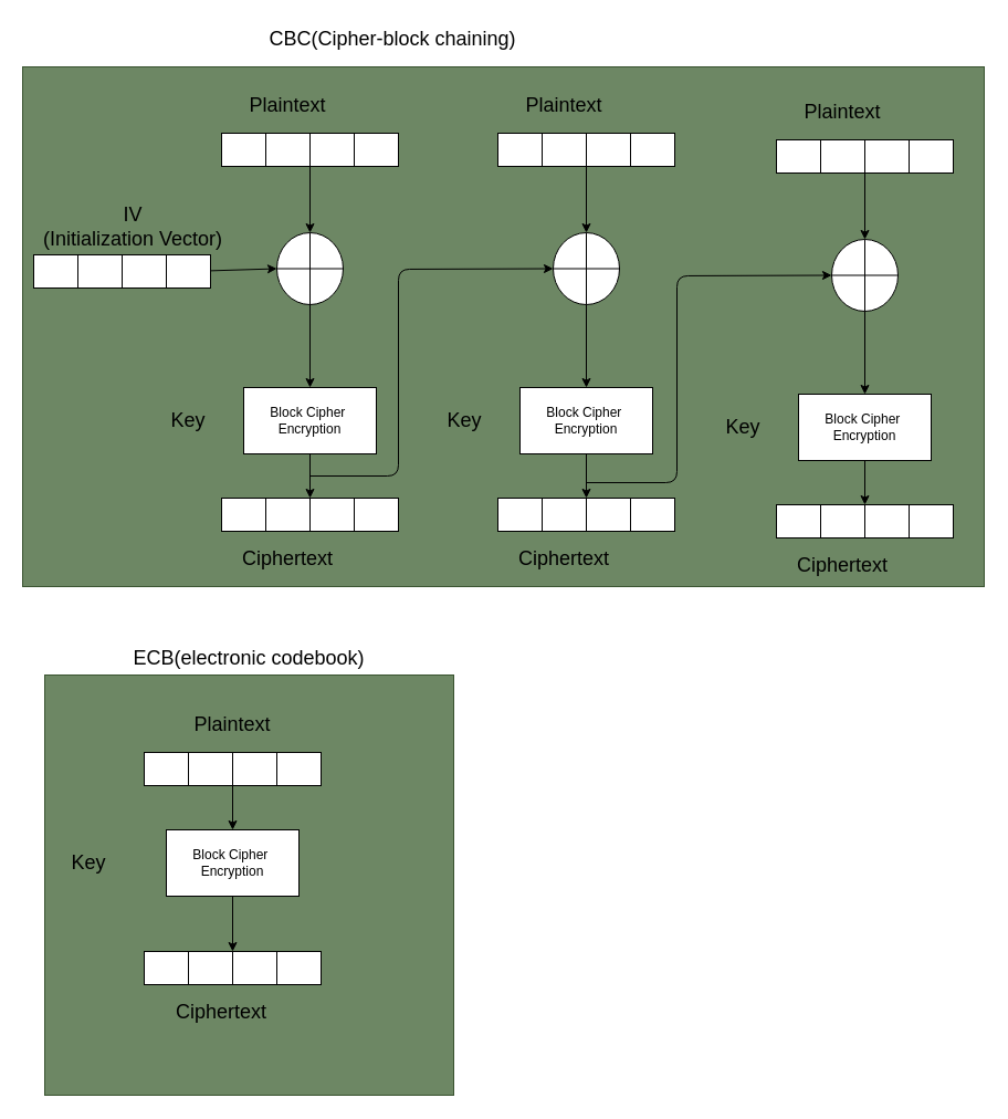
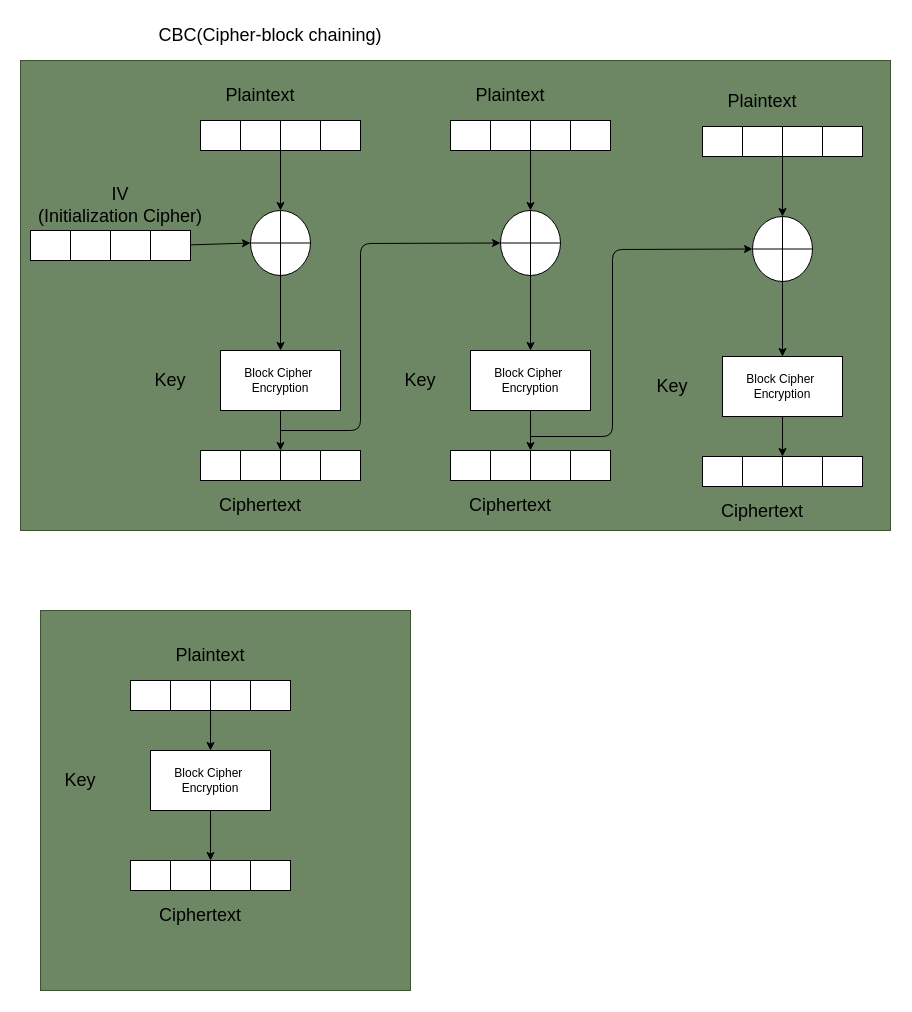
  <mxCell id="0" />
  <mxCell id="1" parent="0" />
  <mxCell id="2" value="" style="group" vertex="1" connectable="0" parent="1"><mxGeometry x="20" y="60" width="870" height="470" as="geometry" /></mxCell>
  <mxCell id="3" value="" style="rounded=0;whiteSpace=wrap;html=1;fontSize=18;fillColor=#6d8764;fontColor=#ffffff;strokeColor=#3A5431;" vertex="1" parent="2"><mxGeometry width="870" height="470" as="geometry" /></mxCell>
  <mxCell id="4" value="" style="group" vertex="1" connectable="0" parent="2"><mxGeometry x="370" y="20" width="490" height="450" as="geometry" /></mxCell>
  <mxCell id="5" value="" style="group" vertex="1" connectable="0" parent="4"><mxGeometry x="60" y="40" width="160" height="30" as="geometry" /></mxCell>
  <mxCell id="6" value="" style="rounded=0;whiteSpace=wrap;html=1;" vertex="1" parent="5"><mxGeometry width="40" height="30" as="geometry" /></mxCell>
  <mxCell id="7" value="" style="group" vertex="1" connectable="0" parent="5"><mxGeometry x="40" width="120" height="30" as="geometry" /></mxCell>
  <mxCell id="8" value="" style="rounded=0;whiteSpace=wrap;html=1;" vertex="1" parent="7"><mxGeometry width="40" height="30" as="geometry" /></mxCell>
  <mxCell id="9" value="" style="rounded=0;whiteSpace=wrap;html=1;" vertex="1" parent="7"><mxGeometry x="40" width="40" height="30" as="geometry" /></mxCell>
  <mxCell id="10" value="" style="rounded=0;whiteSpace=wrap;html=1;" vertex="1" parent="7"><mxGeometry x="80" width="40" height="30" as="geometry" /></mxCell>
  <mxCell id="11" value="&lt;font style=&quot;font-size: 18px;&quot;&gt;Plaintext&lt;/font&gt;" style="text;html=1;strokeColor=none;fillColor=none;align=center;verticalAlign=middle;whiteSpace=wrap;rounded=0;" vertex="1" parent="4"><mxGeometry x="90" width="60" height="30" as="geometry" /></mxCell>
  <mxCell id="12" style="edgeStyle=none;html=1;exitX=1;exitY=1;exitDx=0;exitDy=0;entryX=0.5;entryY=0;entryDx=0;entryDy=0;" edge="1" parent="4" source="8" target="22"><mxGeometry relative="1" as="geometry"><mxPoint x="200" y="120" as="sourcePoint" /><mxPoint x="140" y="120" as="targetPoint" /></mxGeometry></mxCell>
  <mxCell id="13" value="Block Cipher&amp;nbsp;&lt;br&gt;Encryption" style="rounded=0;whiteSpace=wrap;html=1;" vertex="1" parent="4"><mxGeometry x="80" y="270" width="120" height="60" as="geometry" /></mxCell>
  <mxCell id="14" value="" style="group" vertex="1" connectable="0" parent="4"><mxGeometry x="60" y="370" width="160" height="30" as="geometry" /></mxCell>
  <mxCell id="15" value="" style="rounded=0;whiteSpace=wrap;html=1;" vertex="1" parent="14"><mxGeometry width="40" height="30" as="geometry" /></mxCell>
  <mxCell id="16" value="" style="rounded=0;whiteSpace=wrap;html=1;" vertex="1" parent="14"><mxGeometry x="40" width="40" height="30" as="geometry" /></mxCell>
  <mxCell id="17" value="" style="rounded=0;whiteSpace=wrap;html=1;" vertex="1" parent="14"><mxGeometry x="80" width="40" height="30" as="geometry" /></mxCell>
  <mxCell id="18" value="" style="rounded=0;whiteSpace=wrap;html=1;" vertex="1" parent="14"><mxGeometry x="120" width="40" height="30" as="geometry" /></mxCell>
  <mxCell id="19" style="edgeStyle=none;html=1;entryX=0;entryY=0;entryDx=0;entryDy=0;" edge="1" parent="4" source="13" target="17"><mxGeometry relative="1" as="geometry" /></mxCell>
  <mxCell id="20" value="&lt;font style=&quot;font-size: 18px;&quot;&gt;Key&lt;/font&gt;" style="text;html=1;strokeColor=none;fillColor=none;align=center;verticalAlign=middle;whiteSpace=wrap;rounded=0;" vertex="1" parent="4"><mxGeometry y="285" width="60" height="30" as="geometry" /></mxCell>
  <mxCell id="21" value="&lt;font style=&quot;font-size: 18px;&quot;&gt;Ciphertext&lt;br&gt;&lt;/font&gt;" style="text;html=1;strokeColor=none;fillColor=none;align=center;verticalAlign=middle;whiteSpace=wrap;rounded=0;" vertex="1" parent="4"><mxGeometry x="90" y="410" width="60" height="30" as="geometry" /></mxCell>
  <mxCell id="22" value="" style="shape=orEllipse;perimeter=ellipsePerimeter;whiteSpace=wrap;html=1;backgroundOutline=1;fontSize=18;" vertex="1" parent="4"><mxGeometry x="110" y="130" width="60" height="65" as="geometry" /></mxCell>
  <mxCell id="23" style="edgeStyle=none;html=1;entryX=0.5;entryY=0;entryDx=0;entryDy=0;exitX=0.5;exitY=1;exitDx=0;exitDy=0;" edge="1" parent="4" source="22" target="13"><mxGeometry relative="1" as="geometry"><mxPoint x="140" y="230" as="sourcePoint" /></mxGeometry></mxCell>
  <mxCell id="24" value="" style="group" vertex="1" connectable="0" parent="2"><mxGeometry x="180" y="60" width="200" height="320" as="geometry" /></mxCell>
  <mxCell id="25" value="" style="rounded=0;whiteSpace=wrap;html=1;" vertex="1" parent="24"><mxGeometry width="40" height="30" as="geometry" /></mxCell>
  <mxCell id="26" value="" style="group" vertex="1" connectable="0" parent="24"><mxGeometry x="40" width="160" height="320" as="geometry" /></mxCell>
  <mxCell id="27" value="" style="rounded=0;whiteSpace=wrap;html=1;" vertex="1" parent="26"><mxGeometry width="40" height="30" as="geometry" /></mxCell>
  <mxCell id="28" value="" style="rounded=0;whiteSpace=wrap;html=1;" vertex="1" parent="26"><mxGeometry x="40" width="40" height="30" as="geometry" /></mxCell>
  <mxCell id="29" value="" style="rounded=0;whiteSpace=wrap;html=1;" vertex="1" parent="26"><mxGeometry x="80" width="40" height="30" as="geometry" /></mxCell>
  <mxCell id="30" value="" style="group" vertex="1" connectable="0" parent="2"><mxGeometry x="10" y="170" width="160" height="30" as="geometry" /></mxCell>
  <mxCell id="31" value="" style="rounded=0;whiteSpace=wrap;html=1;" vertex="1" parent="30"><mxGeometry width="40" height="30" as="geometry" /></mxCell>
  <mxCell id="32" value="" style="rounded=0;whiteSpace=wrap;html=1;" vertex="1" parent="30"><mxGeometry x="40" width="40" height="30" as="geometry" /></mxCell>
  <mxCell id="33" value="" style="rounded=0;whiteSpace=wrap;html=1;" vertex="1" parent="30"><mxGeometry x="80" width="40" height="30" as="geometry" /></mxCell>
  <mxCell id="34" value="" style="rounded=0;whiteSpace=wrap;html=1;" vertex="1" parent="30"><mxGeometry x="120" width="40" height="30" as="geometry" /></mxCell>
- <mxCell id="35" value="&lt;font style=&quot;font-size: 18px;&quot;&gt;IV&lt;br&gt;(Initialization Vector)&lt;br&gt;&lt;/font&gt;" style="text;html=1;strokeColor=none;fillColor=none;align=center;verticalAlign=middle;whiteSpace=wrap;rounded=0;" vertex="1" parent="2"><mxGeometry x="15" y="130" width="170" height="30" as="geometry" /></mxCell>
+ <mxCell id="35" value="&lt;font style=&quot;font-size: 18px;&quot;&gt;IV&lt;br&gt;(Initialization Cipher)&lt;br&gt;&lt;/font&gt;" style="text;html=1;strokeColor=none;fillColor=none;align=center;verticalAlign=middle;whiteSpace=wrap;rounded=0;" vertex="1" parent="2"><mxGeometry x="15" y="130" width="170" height="30" as="geometry" /></mxCell>
  <mxCell id="36" style="edgeStyle=none;html=1;entryX=0;entryY=0.5;entryDx=0;entryDy=0;fontSize=18;" edge="1" parent="2" source="34" target="70"><mxGeometry relative="1" as="geometry"><mxPoint x="111.98" y="149" as="targetPoint" /></mxGeometry></mxCell>
  <mxCell id="37" style="edgeStyle=none;html=1;fontSize=18;entryX=0;entryY=0.5;entryDx=0;entryDy=0;" edge="1" parent="2"><mxGeometry relative="1" as="geometry"><mxPoint x="480" y="182.5" as="targetPoint" /><mxPoint x="260" y="370" as="sourcePoint" /><Array as="points"><mxPoint x="340" y="370" /><mxPoint x="340" y="183" /></Array></mxGeometry></mxCell>
  <mxCell id="38" value="" style="group" vertex="1" connectable="0" parent="2"><mxGeometry x="622" y="26" width="220" height="440" as="geometry" /></mxCell>
  <mxCell id="39" value="" style="group" vertex="1" connectable="0" parent="38"><mxGeometry x="60" y="40" width="160" height="30" as="geometry" /></mxCell>
  <mxCell id="40" value="" style="rounded=0;whiteSpace=wrap;html=1;" vertex="1" parent="39"><mxGeometry width="40" height="30" as="geometry" /></mxCell>
  <mxCell id="41" value="" style="group" vertex="1" connectable="0" parent="39"><mxGeometry x="40" width="120" height="30" as="geometry" /></mxCell>
  <mxCell id="42" value="" style="rounded=0;whiteSpace=wrap;html=1;" vertex="1" parent="41"><mxGeometry width="40" height="30" as="geometry" /></mxCell>
  <mxCell id="43" value="" style="rounded=0;whiteSpace=wrap;html=1;" vertex="1" parent="41"><mxGeometry x="40" width="40" height="30" as="geometry" /></mxCell>
  <mxCell id="44" value="" style="rounded=0;whiteSpace=wrap;html=1;" vertex="1" parent="41"><mxGeometry x="80" width="40" height="30" as="geometry" /></mxCell>
  <mxCell id="45" value="&lt;font style=&quot;font-size: 18px;&quot;&gt;Plaintext&lt;/font&gt;" style="text;html=1;strokeColor=none;fillColor=none;align=center;verticalAlign=middle;whiteSpace=wrap;rounded=0;" vertex="1" parent="38"><mxGeometry x="90" width="60" height="30" as="geometry" /></mxCell>
  <mxCell id="46" style="edgeStyle=none;html=1;exitX=1;exitY=1;exitDx=0;exitDy=0;entryX=0.5;entryY=0;entryDx=0;entryDy=0;" edge="1" parent="38" source="42" target="56"><mxGeometry relative="1" as="geometry"><mxPoint x="200" y="120" as="sourcePoint" /><mxPoint x="140" y="120" as="targetPoint" /></mxGeometry></mxCell>
  <mxCell id="47" value="Block Cipher&amp;nbsp;&lt;br&gt;Encryption" style="rounded=0;whiteSpace=wrap;html=1;" vertex="1" parent="38"><mxGeometry x="80" y="270" width="120" height="60" as="geometry" /></mxCell>
  <mxCell id="48" value="" style="group" vertex="1" connectable="0" parent="38"><mxGeometry x="60" y="370" width="160" height="30" as="geometry" /></mxCell>
  <mxCell id="49" value="" style="rounded=0;whiteSpace=wrap;html=1;" vertex="1" parent="48"><mxGeometry width="40" height="30" as="geometry" /></mxCell>
  <mxCell id="50" value="" style="rounded=0;whiteSpace=wrap;html=1;" vertex="1" parent="48"><mxGeometry x="40" width="40" height="30" as="geometry" /></mxCell>
  <mxCell id="51" value="" style="rounded=0;whiteSpace=wrap;html=1;" vertex="1" parent="48"><mxGeometry x="80" width="40" height="30" as="geometry" /></mxCell>
  <mxCell id="52" value="" style="rounded=0;whiteSpace=wrap;html=1;" vertex="1" parent="48"><mxGeometry x="120" width="40" height="30" as="geometry" /></mxCell>
  <mxCell id="53" style="edgeStyle=none;html=1;entryX=0;entryY=0;entryDx=0;entryDy=0;" edge="1" parent="38" source="47" target="51"><mxGeometry relative="1" as="geometry" /></mxCell>
  <mxCell id="54" value="&lt;font style=&quot;font-size: 18px;&quot;&gt;Key&lt;/font&gt;" style="text;html=1;strokeColor=none;fillColor=none;align=center;verticalAlign=middle;whiteSpace=wrap;rounded=0;" vertex="1" parent="38"><mxGeometry y="285" width="60" height="30" as="geometry" /></mxCell>
  <mxCell id="55" value="&lt;font style=&quot;font-size: 18px;&quot;&gt;Ciphertext&lt;br&gt;&lt;/font&gt;" style="text;html=1;strokeColor=none;fillColor=none;align=center;verticalAlign=middle;whiteSpace=wrap;rounded=0;" vertex="1" parent="38"><mxGeometry x="90" y="410" width="60" height="30" as="geometry" /></mxCell>
  <mxCell id="56" value="" style="shape=orEllipse;perimeter=ellipsePerimeter;whiteSpace=wrap;html=1;backgroundOutline=1;fontSize=18;" vertex="1" parent="38"><mxGeometry x="110" y="130" width="60" height="65" as="geometry" /></mxCell>
  <mxCell id="57" style="edgeStyle=none;html=1;entryX=0.5;entryY=0;entryDx=0;entryDy=0;exitX=0.5;exitY=1;exitDx=0;exitDy=0;" edge="1" parent="38" source="56" target="47"><mxGeometry relative="1" as="geometry"><mxPoint x="140" y="230" as="sourcePoint" /></mxGeometry></mxCell>
  <mxCell id="58" style="edgeStyle=none;html=1;fontSize=18;entryX=0;entryY=0.5;entryDx=0;entryDy=0;" edge="1" parent="2"><mxGeometry relative="1" as="geometry"><mxPoint x="732" y="188.5" as="targetPoint" /><mxPoint x="510" y="376" as="sourcePoint" /><Array as="points"><mxPoint x="592" y="376" /><mxPoint x="592" y="189" /></Array></mxGeometry></mxCell>
  <mxCell id="59" value="&lt;span style=&quot;font-size: 18px;&quot;&gt;Plaintext&lt;/span&gt;" style="text;html=1;strokeColor=none;fillColor=none;align=center;verticalAlign=middle;whiteSpace=wrap;rounded=0;" vertex="1" parent="2"><mxGeometry x="210" y="20" width="60" height="30" as="geometry" /></mxCell>
  <mxCell id="60" style="edgeStyle=none;html=1;exitX=1;exitY=1;exitDx=0;exitDy=0;entryX=0.5;entryY=0;entryDx=0;entryDy=0;" edge="1" parent="2" source="27" target="70"><mxGeometry relative="1" as="geometry"><mxPoint x="320" y="140" as="sourcePoint" /><mxPoint x="260" y="140" as="targetPoint" /></mxGeometry></mxCell>
  <mxCell id="61" value="Block Cipher&amp;nbsp;&lt;br&gt;Encryption" style="rounded=0;whiteSpace=wrap;html=1;" vertex="1" parent="2"><mxGeometry x="200" y="290" width="120" height="60" as="geometry" /></mxCell>
  <mxCell id="62" value="" style="group" vertex="1" connectable="0" parent="2"><mxGeometry x="180" y="390" width="160" height="30" as="geometry" /></mxCell>
  <mxCell id="63" value="" style="rounded=0;whiteSpace=wrap;html=1;" vertex="1" parent="62"><mxGeometry width="40" height="30" as="geometry" /></mxCell>
  <mxCell id="64" value="" style="rounded=0;whiteSpace=wrap;html=1;" vertex="1" parent="62"><mxGeometry x="40" width="40" height="30" as="geometry" /></mxCell>
  <mxCell id="65" value="" style="rounded=0;whiteSpace=wrap;html=1;" vertex="1" parent="62"><mxGeometry x="80" width="40" height="30" as="geometry" /></mxCell>
  <mxCell id="66" value="" style="rounded=0;whiteSpace=wrap;html=1;" vertex="1" parent="62"><mxGeometry x="120" width="40" height="30" as="geometry" /></mxCell>
  <mxCell id="67" style="edgeStyle=none;html=1;entryX=0;entryY=0;entryDx=0;entryDy=0;" edge="1" parent="2" source="61" target="65"><mxGeometry relative="1" as="geometry" /></mxCell>
  <mxCell id="68" value="&lt;font style=&quot;font-size: 18px;&quot;&gt;Key&lt;/font&gt;" style="text;html=1;strokeColor=none;fillColor=none;align=center;verticalAlign=middle;whiteSpace=wrap;rounded=0;" vertex="1" parent="2"><mxGeometry x="120" y="305" width="60" height="30" as="geometry" /></mxCell>
  <mxCell id="69" value="&lt;font style=&quot;font-size: 18px;&quot;&gt;Ciphertext&lt;br&gt;&lt;/font&gt;" style="text;html=1;strokeColor=none;fillColor=none;align=center;verticalAlign=middle;whiteSpace=wrap;rounded=0;" vertex="1" parent="2"><mxGeometry x="210" y="430" width="60" height="30" as="geometry" /></mxCell>
  <mxCell id="70" value="" style="shape=orEllipse;perimeter=ellipsePerimeter;whiteSpace=wrap;html=1;backgroundOutline=1;fontSize=18;" vertex="1" parent="2"><mxGeometry x="230" y="150" width="60" height="65" as="geometry" /></mxCell>
  <mxCell id="71" style="edgeStyle=none;html=1;entryX=0.5;entryY=0;entryDx=0;entryDy=0;exitX=0.5;exitY=1;exitDx=0;exitDy=0;" edge="1" parent="2" source="70" target="61"><mxGeometry relative="1" as="geometry"><mxPoint x="260" y="250" as="sourcePoint" /></mxGeometry></mxCell>
  <mxCell id="72" value="" style="group" vertex="1" connectable="0" parent="1"><mxGeometry x="40" y="580" width="370" height="410" as="geometry" /></mxCell>
  <mxCell id="73" value="" style="rounded=0;whiteSpace=wrap;html=1;fontSize=18;fillColor=#6d8764;fontColor=#ffffff;strokeColor=#3A5431;" vertex="1" parent="72"><mxGeometry y="30" width="370" height="380" as="geometry" /></mxCell>
  <mxCell id="74" value="" style="group" vertex="1" connectable="0" parent="72"><mxGeometry x="90" y="100" width="160" height="30" as="geometry" /></mxCell>
  <mxCell id="75" value="" style="rounded=0;whiteSpace=wrap;html=1;" vertex="1" parent="74"><mxGeometry width="40" height="30" as="geometry" /></mxCell>
  <mxCell id="76" value="" style="rounded=0;whiteSpace=wrap;html=1;" vertex="1" parent="74"><mxGeometry x="40" width="40" height="30" as="geometry" /></mxCell>
  <mxCell id="77" value="" style="rounded=0;whiteSpace=wrap;html=1;" vertex="1" parent="74"><mxGeometry x="80" width="40" height="30" as="geometry" /></mxCell>
  <mxCell id="78" value="" style="rounded=0;whiteSpace=wrap;html=1;" vertex="1" parent="74"><mxGeometry x="120" width="40" height="30" as="geometry" /></mxCell>
  <mxCell id="79" value="Block Cipher&amp;nbsp;&lt;br&gt;Encryption" style="rounded=0;whiteSpace=wrap;html=1;" vertex="1" parent="72"><mxGeometry x="110" y="170" width="120" height="60" as="geometry" /></mxCell>
  <mxCell id="80" value="&lt;font style=&quot;font-size: 18px;&quot;&gt;Key&lt;/font&gt;" style="text;html=1;strokeColor=none;fillColor=none;align=center;verticalAlign=middle;whiteSpace=wrap;rounded=0;" vertex="1" parent="72"><mxGeometry x="10" y="185" width="60" height="30" as="geometry" /></mxCell>
  <mxCell id="81" value="&lt;font style=&quot;font-size: 18px;&quot;&gt;Plaintext&lt;/font&gt;" style="text;html=1;strokeColor=none;fillColor=none;align=center;verticalAlign=middle;whiteSpace=wrap;rounded=0;" vertex="1" parent="72"><mxGeometry x="140" y="60" width="60" height="30" as="geometry" /></mxCell>
  <mxCell id="82" style="edgeStyle=none;html=1;entryX=0.5;entryY=0;entryDx=0;entryDy=0;fontSize=18;exitX=0;exitY=1;exitDx=0;exitDy=0;" edge="1" parent="72" source="77" target="79"><mxGeometry relative="1" as="geometry" /></mxCell>
  <mxCell id="83" value="" style="group" vertex="1" connectable="0" parent="72"><mxGeometry x="90" y="280" width="160" height="30" as="geometry" /></mxCell>
  <mxCell id="84" value="" style="rounded=0;whiteSpace=wrap;html=1;" vertex="1" parent="83"><mxGeometry width="40" height="30" as="geometry" /></mxCell>
  <mxCell id="85" value="" style="rounded=0;whiteSpace=wrap;html=1;" vertex="1" parent="83"><mxGeometry x="40" width="40" height="30" as="geometry" /></mxCell>
  <mxCell id="86" value="" style="rounded=0;whiteSpace=wrap;html=1;" vertex="1" parent="83"><mxGeometry x="80" width="40" height="30" as="geometry" /></mxCell>
  <mxCell id="87" value="" style="rounded=0;whiteSpace=wrap;html=1;" vertex="1" parent="83"><mxGeometry x="120" width="40" height="30" as="geometry" /></mxCell>
  <mxCell id="88" style="edgeStyle=none;html=1;entryX=0;entryY=0;entryDx=0;entryDy=0;fontSize=18;" edge="1" parent="72" source="79" target="86"><mxGeometry relative="1" as="geometry" /></mxCell>
  <mxCell id="89" value="&lt;font style=&quot;font-size: 18px;&quot;&gt;Ciphertext&lt;br&gt;&lt;/font&gt;" style="text;html=1;strokeColor=none;fillColor=none;align=center;verticalAlign=middle;whiteSpace=wrap;rounded=0;" vertex="1" parent="72"><mxGeometry x="130" y="320" width="60" height="30" as="geometry" /></mxCell>
- <mxCell id="90" value="&lt;font style=&quot;font-size: 18px;&quot;&gt;ECB(electronic codebook)&lt;/font&gt;" style="text;html=1;strokeColor=none;fillColor=none;align=center;verticalAlign=middle;whiteSpace=wrap;rounded=0;" vertex="1" parent="72"><mxGeometry x="70" width="230" height="30" as="geometry" /></mxCell>
- <mxCell id="91" value="CBC(Cipher-block chaining)" style="text;html=1;strokeColor=none;fillColor=none;align=center;verticalAlign=middle;whiteSpace=wrap;rounded=0;fontSize=18;" vertex="1" parent="1"><mxGeometry x="220" y="20" width="270" height="30" as="geometry" /></mxCell>
+ <mxCell id="91" value="CBC(Cipher-block chaining)" style="text;html=1;strokeColor=none;fillColor=none;align=center;verticalAlign=middle;whiteSpace=wrap;rounded=0;fontSize=18;" vertex="1" parent="1"><mxGeometry x="135" y="20" width="270" height="30" as="geometry" /></mxCell>
